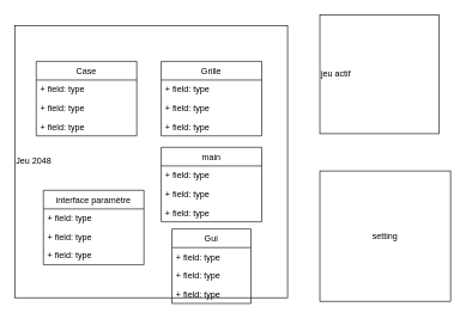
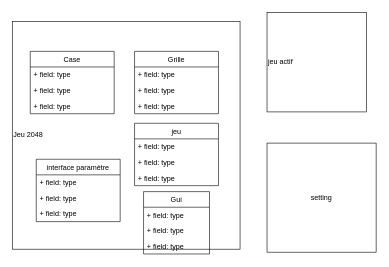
  <mxCell id="0" />
  <mxCell id="1" parent="0" />
  <mxCell id="2" value="Jeu 2048" style="whiteSpace=wrap;html=1;aspect=fixed;align=left;" vertex="1" parent="1"><mxGeometry x="20" y="35" width="380" height="380" as="geometry" /></mxCell>
  <mxCell id="3" value="Case" style="swimlane;fontStyle=0;childLayout=stackLayout;horizontal=1;startSize=26;fillColor=none;horizontalStack=0;resizeParent=1;resizeParentMax=0;resizeLast=0;collapsible=1;marginBottom=0;" vertex="1" parent="1"><mxGeometry x="50" y="85" width="140" height="104" as="geometry" /></mxCell>
  <mxCell id="4" value="+ field: type" style="text;strokeColor=none;fillColor=none;align=left;verticalAlign=top;spacingLeft=4;spacingRight=4;overflow=hidden;rotatable=0;points=[[0,0.5],[1,0.5]];portConstraint=eastwest;" vertex="1" parent="3"><mxGeometry y="26" width="140" height="26" as="geometry" /></mxCell>
  <mxCell id="5" value="+ field: type" style="text;strokeColor=none;fillColor=none;align=left;verticalAlign=top;spacingLeft=4;spacingRight=4;overflow=hidden;rotatable=0;points=[[0,0.5],[1,0.5]];portConstraint=eastwest;" vertex="1" parent="3"><mxGeometry y="52" width="140" height="26" as="geometry" /></mxCell>
  <mxCell id="6" value="+ field: type" style="text;strokeColor=none;fillColor=none;align=left;verticalAlign=top;spacingLeft=4;spacingRight=4;overflow=hidden;rotatable=0;points=[[0,0.5],[1,0.5]];portConstraint=eastwest;" vertex="1" parent="3"><mxGeometry y="78" width="140" height="26" as="geometry" /></mxCell>
  <mxCell id="7" value="Grille" style="swimlane;fontStyle=0;childLayout=stackLayout;horizontal=1;startSize=26;fillColor=none;horizontalStack=0;resizeParent=1;resizeParentMax=0;resizeLast=0;collapsible=1;marginBottom=0;" vertex="1" parent="1"><mxGeometry x="224" y="85" width="140" height="104" as="geometry" /></mxCell>
  <mxCell id="8" value="+ field: type" style="text;strokeColor=none;fillColor=none;align=left;verticalAlign=top;spacingLeft=4;spacingRight=4;overflow=hidden;rotatable=0;points=[[0,0.5],[1,0.5]];portConstraint=eastwest;" vertex="1" parent="7"><mxGeometry y="26" width="140" height="26" as="geometry" /></mxCell>
  <mxCell id="9" value="+ field: type" style="text;strokeColor=none;fillColor=none;align=left;verticalAlign=top;spacingLeft=4;spacingRight=4;overflow=hidden;rotatable=0;points=[[0,0.5],[1,0.5]];portConstraint=eastwest;" vertex="1" parent="7"><mxGeometry y="52" width="140" height="26" as="geometry" /></mxCell>
  <mxCell id="10" value="+ field: type" style="text;strokeColor=none;fillColor=none;align=left;verticalAlign=top;spacingLeft=4;spacingRight=4;overflow=hidden;rotatable=0;points=[[0,0.5],[1,0.5]];portConstraint=eastwest;" vertex="1" parent="7"><mxGeometry y="78" width="140" height="26" as="geometry" /></mxCell>
  <mxCell id="11" value="interface paramètre" style="swimlane;fontStyle=0;childLayout=stackLayout;horizontal=1;startSize=26;fillColor=none;horizontalStack=0;resizeParent=1;resizeParentMax=0;resizeLast=0;collapsible=1;marginBottom=0;" vertex="1" parent="1"><mxGeometry x="60" y="265" width="140" height="104" as="geometry" /></mxCell>
  <mxCell id="12" value="+ field: type" style="text;strokeColor=none;fillColor=none;align=left;verticalAlign=top;spacingLeft=4;spacingRight=4;overflow=hidden;rotatable=0;points=[[0,0.5],[1,0.5]];portConstraint=eastwest;" vertex="1" parent="11"><mxGeometry y="26" width="140" height="26" as="geometry" /></mxCell>
  <mxCell id="13" value="+ field: type" style="text;strokeColor=none;fillColor=none;align=left;verticalAlign=top;spacingLeft=4;spacingRight=4;overflow=hidden;rotatable=0;points=[[0,0.5],[1,0.5]];portConstraint=eastwest;" vertex="1" parent="11"><mxGeometry y="52" width="140" height="26" as="geometry" /></mxCell>
  <mxCell id="14" value="+ field: type" style="text;strokeColor=none;fillColor=none;align=left;verticalAlign=top;spacingLeft=4;spacingRight=4;overflow=hidden;rotatable=0;points=[[0,0.5],[1,0.5]];portConstraint=eastwest;" vertex="1" parent="11"><mxGeometry y="78" width="140" height="26" as="geometry" /></mxCell>
- <mxCell id="15" value="main" style="swimlane;fontStyle=0;childLayout=stackLayout;horizontal=1;startSize=26;fillColor=none;horizontalStack=0;resizeParent=1;resizeParentMax=0;resizeLast=0;collapsible=1;marginBottom=0;" vertex="1" parent="1"><mxGeometry x="224" y="205" width="140" height="104" as="geometry" /></mxCell>
+ <mxCell id="15" value="jeu" style="swimlane;fontStyle=0;childLayout=stackLayout;horizontal=1;startSize=26;fillColor=none;horizontalStack=0;resizeParent=1;resizeParentMax=0;resizeLast=0;collapsible=1;marginBottom=0;" vertex="1" parent="1"><mxGeometry x="224" y="205" width="140" height="104" as="geometry" /></mxCell>
  <mxCell id="16" value="+ field: type" style="text;strokeColor=none;fillColor=none;align=left;verticalAlign=top;spacingLeft=4;spacingRight=4;overflow=hidden;rotatable=0;points=[[0,0.5],[1,0.5]];portConstraint=eastwest;" vertex="1" parent="15"><mxGeometry y="26" width="140" height="26" as="geometry" /></mxCell>
  <mxCell id="17" value="+ field: type" style="text;strokeColor=none;fillColor=none;align=left;verticalAlign=top;spacingLeft=4;spacingRight=4;overflow=hidden;rotatable=0;points=[[0,0.5],[1,0.5]];portConstraint=eastwest;" vertex="1" parent="15"><mxGeometry y="52" width="140" height="26" as="geometry" /></mxCell>
  <mxCell id="18" value="+ field: type" style="text;strokeColor=none;fillColor=none;align=left;verticalAlign=top;spacingLeft=4;spacingRight=4;overflow=hidden;rotatable=0;points=[[0,0.5],[1,0.5]];portConstraint=eastwest;" vertex="1" parent="15"><mxGeometry y="78" width="140" height="26" as="geometry" /></mxCell>
  <mxCell id="19" value="jeu actif" style="whiteSpace=wrap;html=1;aspect=fixed;align=left;" vertex="1" parent="1"><mxGeometry x="445" y="20" width="166" height="166" as="geometry" /></mxCell>
  <mxCell id="20" value="Gui" style="swimlane;fontStyle=0;childLayout=stackLayout;horizontal=1;startSize=26;fillColor=none;horizontalStack=0;resizeParent=1;resizeParentMax=0;resizeLast=0;collapsible=1;marginBottom=0;" vertex="1" parent="1"><mxGeometry x="239" y="319" width="110" height="104" as="geometry" /></mxCell>
  <mxCell id="21" value="+ field: type" style="text;strokeColor=none;fillColor=none;align=left;verticalAlign=top;spacingLeft=4;spacingRight=4;overflow=hidden;rotatable=0;points=[[0,0.5],[1,0.5]];portConstraint=eastwest;" vertex="1" parent="20"><mxGeometry y="26" width="110" height="26" as="geometry" /></mxCell>
  <mxCell id="22" value="+ field: type" style="text;strokeColor=none;fillColor=none;align=left;verticalAlign=top;spacingLeft=4;spacingRight=4;overflow=hidden;rotatable=0;points=[[0,0.5],[1,0.5]];portConstraint=eastwest;" vertex="1" parent="20"><mxGeometry y="52" width="110" height="26" as="geometry" /></mxCell>
  <mxCell id="23" value="+ field: type" style="text;strokeColor=none;fillColor=none;align=left;verticalAlign=top;spacingLeft=4;spacingRight=4;overflow=hidden;rotatable=0;points=[[0,0.5],[1,0.5]];portConstraint=eastwest;" vertex="1" parent="20"><mxGeometry y="78" width="110" height="26" as="geometry" /></mxCell>
  <mxCell id="24" value="setting" style="whiteSpace=wrap;html=1;aspect=fixed;" vertex="1" parent="1"><mxGeometry x="445" y="238" width="182" height="182" as="geometry" /></mxCell>
